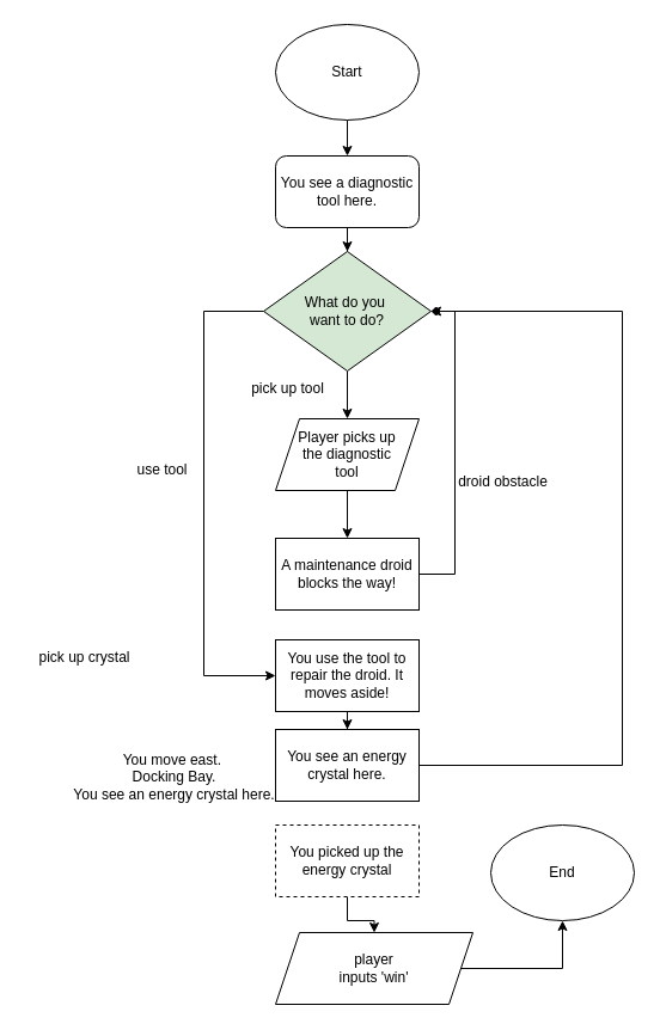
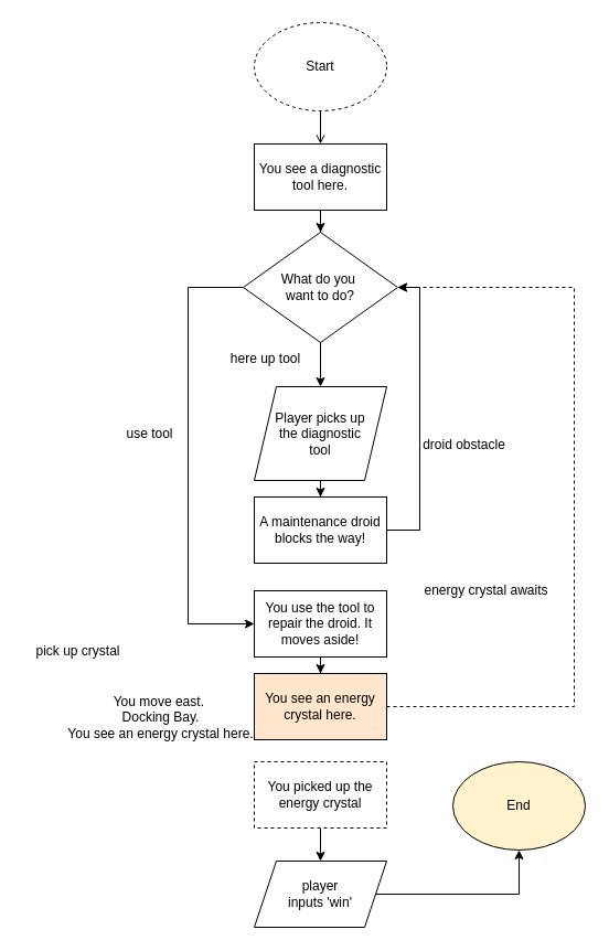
  <mxCell id="0" />
  <mxCell id="1" parent="0" />
- <mxCell id="2" style="edgeStyle=orthogonalEdgeStyle;rounded=0;orthogonalLoop=1;jettySize=auto;html=1;" edge="1" parent="1" source="3" target="5"><mxGeometry relative="1" as="geometry"><mxPoint x="290" y="170" as="targetPoint" /></mxGeometry></mxCell>
- <mxCell id="3" value="Start" style="ellipse;whiteSpace=wrap;html=1;" vertex="1" parent="1"><mxGeometry x="230" y="20" width="120" height="80" as="geometry" /></mxCell>
+ <mxCell id="2" style="edgeStyle=orthogonalEdgeStyle;rounded=0;orthogonalLoop=1;jettySize=auto;html=1;endArrow=open;" edge="1" parent="1" source="3" target="5"><mxGeometry relative="1" as="geometry"><mxPoint x="290" y="170" as="targetPoint" /></mxGeometry></mxCell>
+ <mxCell id="3" value="Start" style="ellipse;whiteSpace=wrap;html=1;dashed=1;" vertex="1" parent="1"><mxGeometry x="230" y="20" width="120" height="80" as="geometry" /></mxCell>
  <mxCell id="4" style="edgeStyle=orthogonalEdgeStyle;rounded=0;orthogonalLoop=1;jettySize=auto;html=1;" edge="1" parent="1" source="5" target="8"><mxGeometry relative="1" as="geometry" /></mxCell>
- <mxCell id="5" value="You see a diagnostic tool here." style="whiteSpace=wrap;html=1;rounded=1;" vertex="1" parent="1"><mxGeometry x="230" y="130" width="120" height="60" as="geometry" /></mxCell>
+ <mxCell id="5" value="You see a diagnostic tool here." style="rounded=0;whiteSpace=wrap;html=1;" vertex="1" parent="1"><mxGeometry x="230" y="130" width="120" height="60" as="geometry" /></mxCell>
  <mxCell id="6" style="edgeStyle=orthogonalEdgeStyle;rounded=0;orthogonalLoop=1;jettySize=auto;html=1;" edge="1" parent="1" source="8" target="11"><mxGeometry relative="1" as="geometry"><mxPoint x="290" y="440" as="targetPoint" /></mxGeometry></mxCell>
  <mxCell id="7" style="edgeStyle=orthogonalEdgeStyle;rounded=0;orthogonalLoop=1;jettySize=auto;html=1;entryX=0;entryY=0.5;entryDx=0;entryDy=0;" edge="1" parent="1" source="8" target="16"><mxGeometry relative="1" as="geometry"><mxPoint x="170" y="570" as="targetPoint" /><Array as="points"><mxPoint x="170" y="260" /><mxPoint x="170" y="565" /></Array></mxGeometry></mxCell>
- <mxCell id="8" value="What do you&amp;nbsp;&lt;div&gt;want to do?&lt;/div&gt;" style="rhombus;whiteSpace=wrap;html=1;fillColor=#d5e8d4;" vertex="1" parent="1"><mxGeometry x="220" y="210" width="140" height="100" as="geometry" /></mxCell>
- <mxCell id="9" value="pick up tool" style="text;html=1;align=center;verticalAlign=middle;resizable=0;points=[];autosize=1;strokeColor=none;fillColor=none;" vertex="1" parent="1"><mxGeometry x="200" y="310" width="80" height="30" as="geometry" /></mxCell>
+ <mxCell id="8" value="What do you&amp;nbsp;&lt;div&gt;want to do?&lt;/div&gt;" style="rhombus;whiteSpace=wrap;html=1;" vertex="1" parent="1"><mxGeometry x="220" y="210" width="140" height="100" as="geometry" /></mxCell>
+ <mxCell id="9" value="here up tool" style="text;html=1;align=center;verticalAlign=middle;resizable=0;points=[];autosize=1;strokeColor=none;fillColor=none;" vertex="1" parent="1"><mxGeometry x="200" y="310" width="80" height="30" as="geometry" /></mxCell>
  <mxCell id="10" style="edgeStyle=orthogonalEdgeStyle;rounded=0;orthogonalLoop=1;jettySize=auto;html=1;" edge="1" parent="1" source="11" target="13"><mxGeometry relative="1" as="geometry" /></mxCell>
- <mxCell id="11" value="Player picks up&lt;div&gt;the diagnostic&lt;/div&gt;&lt;div&gt;tool&lt;/div&gt;" style="shape=parallelogram;perimeter=parallelogramPerimeter;whiteSpace=wrap;html=1;fixedSize=1;" vertex="1" parent="1"><mxGeometry x="230" y="350" width="120" height="60" as="geometry" /></mxCell>
- <mxCell id="12" style="edgeStyle=orthogonalEdgeStyle;rounded=0;orthogonalLoop=1;jettySize=auto;html=1;entryX=1;entryY=0.5;entryDx=0;entryDy=0;endArrow=diamond;" edge="1" parent="1" source="13" target="8"><mxGeometry relative="1" as="geometry"><Array as="points"><mxPoint x="380" y="480" /><mxPoint x="380" y="260" /></Array></mxGeometry></mxCell>
+ <mxCell id="11" value="Player picks up&lt;div&gt;the diagnostic&lt;/div&gt;&lt;div&gt;tool&lt;/div&gt;" style="shape=parallelogram;perimeter=parallelogramPerimeter;whiteSpace=wrap;html=1;fixedSize=1;" vertex="1" parent="1"><mxGeometry x="230" y="350" width="120" height="85" as="geometry" /></mxCell>
+ <mxCell id="12" style="edgeStyle=orthogonalEdgeStyle;rounded=0;orthogonalLoop=1;jettySize=auto;html=1;entryX=1;entryY=0.5;entryDx=0;entryDy=0;" edge="1" parent="1" source="13" target="8"><mxGeometry relative="1" as="geometry"><Array as="points"><mxPoint x="380" y="480" /><mxPoint x="380" y="260" /></Array></mxGeometry></mxCell>
  <mxCell id="13" value="A maintenance droid blocks the way!" style="rounded=0;whiteSpace=wrap;html=1;" vertex="1" parent="1"><mxGeometry x="230" y="450" width="120" height="60" as="geometry" /></mxCell>
  <mxCell id="14" value="use tool" style="text;html=1;align=center;verticalAlign=middle;resizable=0;points=[];autosize=1;strokeColor=none;fillColor=none;" vertex="1" parent="1"><mxGeometry x="100" y="378" width="70" height="30" as="geometry" /></mxCell>
  <mxCell id="15" style="edgeStyle=orthogonalEdgeStyle;rounded=0;orthogonalLoop=1;jettySize=auto;html=1;" edge="1" parent="1" source="16" target="19"><mxGeometry relative="1" as="geometry"><mxPoint x="290" y="700" as="targetPoint" /></mxGeometry></mxCell>
  <mxCell id="16" value="You use the tool to repair the droid. It moves aside!" style="rounded=0;whiteSpace=wrap;html=1;" vertex="1" parent="1"><mxGeometry x="230" y="535" width="120" height="60" as="geometry" /></mxCell>
  <mxCell id="17" value="You move east.&amp;nbsp;&lt;div&gt;Docking Bay.&lt;br&gt;You see an energy crystal here.&lt;/div&gt;" style="text;html=1;align=center;verticalAlign=middle;resizable=0;points=[];autosize=1;strokeColor=none;fillColor=none;" vertex="1" parent="1"><mxGeometry x="50" y="620" width="190" height="60" as="geometry" /></mxCell>
- <mxCell id="18" style="edgeStyle=orthogonalEdgeStyle;rounded=0;orthogonalLoop=1;jettySize=auto;html=1;entryX=1;entryY=0.5;entryDx=0;entryDy=0;" edge="1" parent="1" source="19" target="8"><mxGeometry relative="1" as="geometry"><Array as="points"><mxPoint x="520" y="640" /><mxPoint x="520" y="260" /></Array></mxGeometry></mxCell>
- <mxCell id="19" value="You see an energy crystal here." style="rounded=0;whiteSpace=wrap;html=1;" vertex="1" parent="1"><mxGeometry x="230" y="610" width="120" height="60" as="geometry" /></mxCell>
- <mxCell id="20" value="pick up crystal" style="text;html=1;align=center;verticalAlign=middle;resizable=0;points=[];autosize=1;strokeColor=none;fillColor=none;" vertex="1" parent="1"><mxGeometry x="20" y="535" width="100" height="30" as="geometry" /></mxCell>
+ <mxCell id="18" style="edgeStyle=orthogonalEdgeStyle;rounded=0;orthogonalLoop=1;jettySize=auto;html=1;entryX=1;entryY=0.5;entryDx=0;entryDy=0;dashed=1;" edge="1" parent="1" source="19" target="8"><mxGeometry relative="1" as="geometry"><Array as="points"><mxPoint x="520" y="640" /><mxPoint x="520" y="260" /></Array></mxGeometry></mxCell>
+ <mxCell id="19" value="You see an energy crystal here." style="rounded=0;whiteSpace=wrap;html=1;fillColor=#ffe6cc;" vertex="1" parent="1"><mxGeometry x="230" y="610" width="120" height="60" as="geometry" /></mxCell>
+ <mxCell id="20" value="pick up crystal" style="text;html=1;align=center;verticalAlign=middle;resizable=0;points=[];autosize=1;strokeColor=none;fillColor=none;" vertex="1" parent="1"><mxGeometry x="20" y="575" width="100" height="30" as="geometry" /></mxCell>
  <mxCell id="21" value="droid obstacle" style="text;html=1;align=center;verticalAlign=middle;resizable=0;points=[];autosize=1;strokeColor=none;fillColor=none;" vertex="1" parent="1"><mxGeometry x="370" y="388" width="100" height="30" as="geometry" /></mxCell>
+ <mxCell id="22" value="energy crystal awaits" style="text;html=1;align=center;verticalAlign=middle;resizable=0;points=[];autosize=1;strokeColor=none;fillColor=none;" vertex="1" parent="1"><mxGeometry x="370" y="520" width="140" height="30" as="geometry" /></mxCell>
  <mxCell id="23" style="edgeStyle=orthogonalEdgeStyle;rounded=0;orthogonalLoop=1;jettySize=auto;html=1;" edge="1" parent="1" source="24" target="26"><mxGeometry relative="1" as="geometry" /></mxCell>
  <mxCell id="24" value="You picked up the energy crystal" style="rounded=0;whiteSpace=wrap;html=1;dashed=1;" vertex="1" parent="1"><mxGeometry x="230" y="690" width="120" height="60" as="geometry" /></mxCell>
  <mxCell id="25" style="edgeStyle=orthogonalEdgeStyle;rounded=0;orthogonalLoop=1;jettySize=auto;html=1;" edge="1" parent="1" source="26" target="27"><mxGeometry relative="1" as="geometry" /></mxCell>
- <mxCell id="26" value="player&lt;div&gt;inputs 'win'&lt;/div&gt;" style="shape=parallelogram;perimeter=parallelogramPerimeter;whiteSpace=wrap;html=1;fixedSize=1;" vertex="1" parent="1"><mxGeometry x="230" y="780" width="165" height="60" as="geometry" /></mxCell>
- <mxCell id="27" value="End" style="ellipse;whiteSpace=wrap;html=1;" vertex="1" parent="1"><mxGeometry x="410" y="690" width="120" height="80" as="geometry" /></mxCell>
+ <mxCell id="26" value="player&lt;div&gt;inputs 'win'&lt;/div&gt;" style="shape=parallelogram;perimeter=parallelogramPerimeter;whiteSpace=wrap;html=1;fixedSize=1;" vertex="1" parent="1"><mxGeometry x="230" y="780" width="120" height="60" as="geometry" /></mxCell>
+ <mxCell id="27" value="End" style="ellipse;whiteSpace=wrap;html=1;fillColor=#fff2cc;" vertex="1" parent="1"><mxGeometry x="410" y="690" width="120" height="80" as="geometry" /></mxCell>
